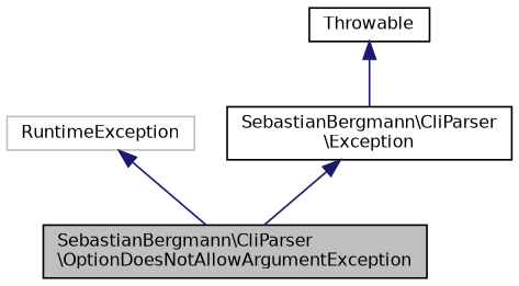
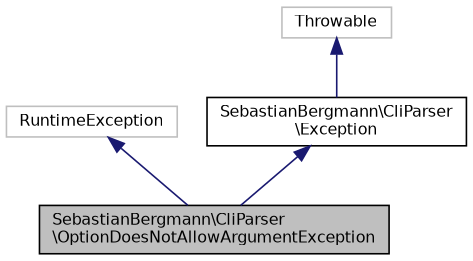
  digraph {
    node [color=black fillcolor=white fontname=Helvetica fontsize=10 shape=record style=filled]
    edge [color=midnightblue dir=back fontname=Helvetica fontsize=10 labelfontname=Helvetica labelfontsize=10 style=solid]
    n1 [fillcolor=grey75 fontcolor=black height=0.2 label="SebastianBergmann\\CliParser\l\\OptionDoesNotAllowArgumentException" width=0.4]
    n2 [color=grey75 height=0.2 label=RuntimeException width=0.4]
    n3 [height=0.2 label="SebastianBergmann\\CliParser\l\\Exception" width=0.4]
-   n4 [height=0.2 label=Throwable width=0.4]
+   n4 [color=grey75 height=0.2 label=Throwable width=0.4]
    n2 -> n1
    n3 -> n1
    n4 -> n3
  }
